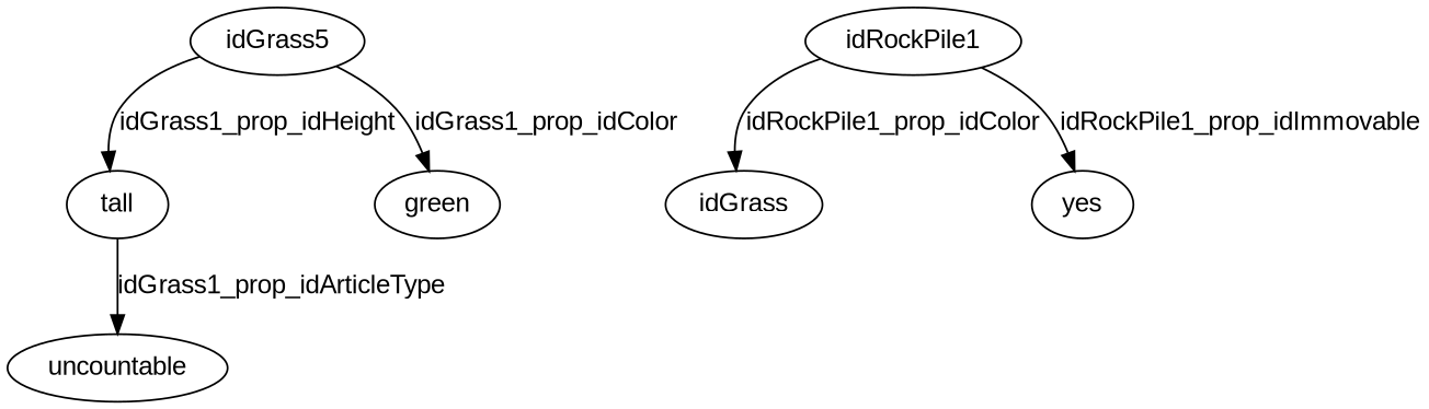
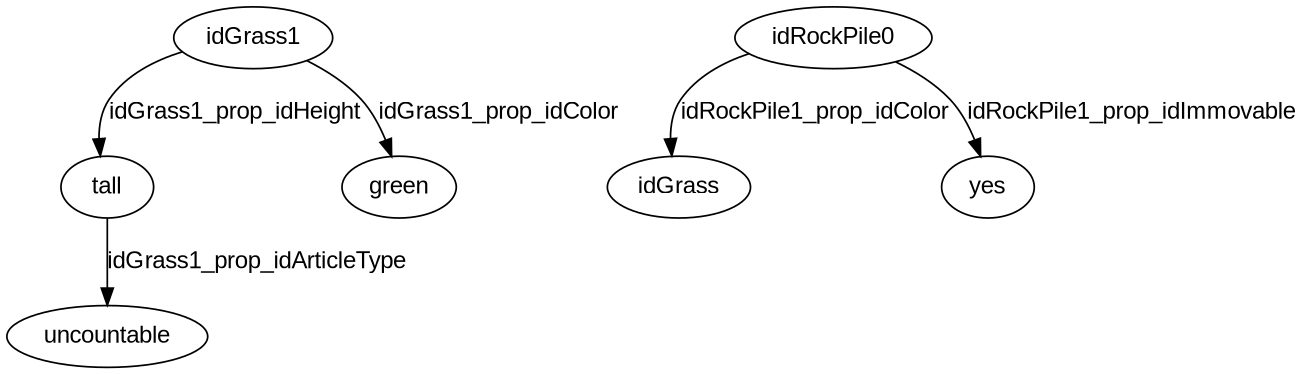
  strict digraph {
    fontname="Liberation Sans"
    node [fontname="Liberation Sans"]
    edge [edge_type=property fontname="Liberation Sans"]
-   idGrass1 [node_type=entity_node root=root label=idGrass5]
+   idGrass1 [node_type=entity_node root=root]
    tall
    green
    uncountable
    n5 [label=idGrass]
-   idRockPile1
+   idRockPile1 [label=idRockPile0]
    yes
    idGrass1 -> tall [label=idGrass1_prop_idHeight]
    idGrass1 -> green [label=idGrass1_prop_idColor]
    tall -> uncountable [label=idGrass1_prop_idArticleType]
    idRockPile1 -> n5 [label=idRockPile1_prop_idColor]
    idRockPile1 -> yes [label=idRockPile1_prop_idImmovable]
  }
